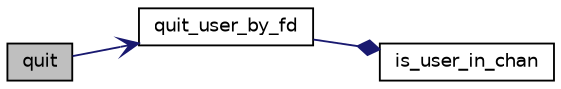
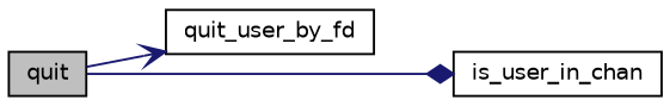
  digraph {
    rankdir=LR
    node [color=black fillcolor=white fontname=Helvetica fontsize=10 shape=record style=filled]
    edge [color=midnightblue fontname=Helvetica fontsize=10 labelfontname=Helvetica labelfontsize=10 style=solid]
    n1 [fillcolor=grey75 fontcolor=black height=0.2 label=quit width=0.4]
    n2 [height=0.2 label=quit_user_by_fd width=0.4]
    n3 [height=0.2 label=is_user_in_chan width=0.4]
    n1 -> n2 [arrowhead=vee]
-   n2 -> n3 [arrowhead=diamond]
+   n1 -> n3 [arrowhead=diamond]
  }
